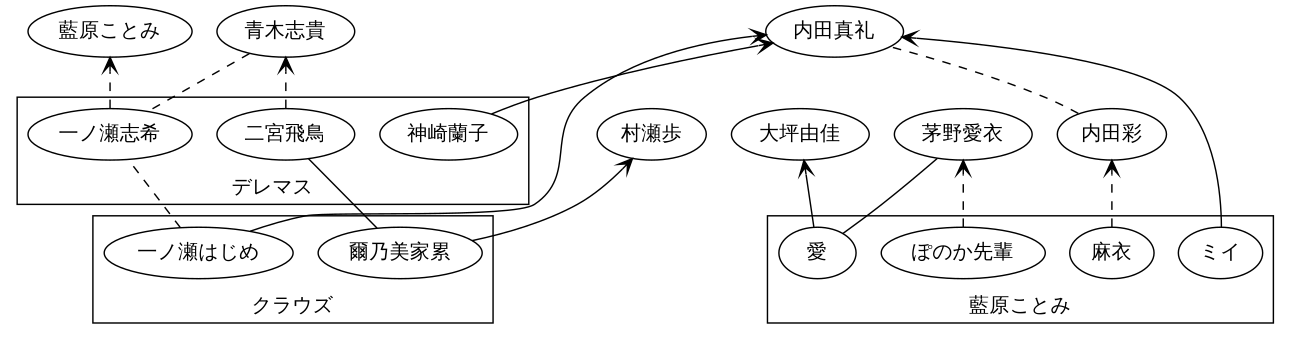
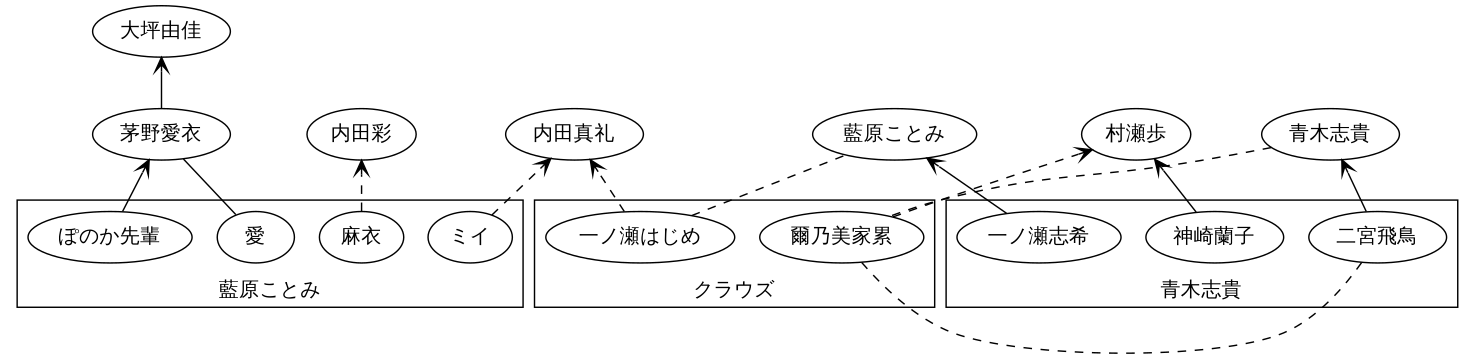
  digraph {
    fontname="Liberation Serif"
    rankdir=BT
    node [fontname="Liberation Serif"]
    edge [arrowhead=vee fontname="Liberation Serif"]
    "一ノ瀬志希"
    "二宮飛鳥"
    "神崎蘭子"
    "一ノ瀬はじめ"
    "爾乃美家累"
    "愛"
    "麻衣"
    "ミイ"
    "ぽのか先輩"
    "藍原ことみ"
    "青木志貴"
    "内田真礼"
    "村瀬歩"
    "大坪由佳"
    "茅野愛衣"
    "内田彩"
    subgraph cluster_1 {
-     label="デレマス"
+     label="青木志貴"
      "一ノ瀬志希"
      "二宮飛鳥"
      "神崎蘭子"
    }
    subgraph cluster_2 {
      label="クラウズ"
      "一ノ瀬はじめ"
      "爾乃美家累"
    }
    subgraph cluster_3 {
      label="藍原ことみ"
      "愛"
      "麻衣"
      "ミイ"
      "ぽのか先輩"
    }
-   "一ノ瀬志希" -> "藍原ことみ" [style=dashed]
-   "二宮飛鳥" -> "青木志貴" [style=dashed]
-   "神崎蘭子" -> "内田真礼"
-   "一ノ瀬はじめ" -> "一ノ瀬志希" [arrowhead=none style=dashed]
-   "一ノ瀬はじめ" -> "内田真礼"
-   "爾乃美家累" -> "二宮飛鳥" [arrowhead=none style=solid]
-   "爾乃美家累" -> "村瀬歩"
-   "愛" -> "大坪由佳"
+   "一ノ瀬志希" -> "藍原ことみ"
+   "二宮飛鳥" -> "青木志貴"
+   "神崎蘭子" -> "村瀬歩"
+   "一ノ瀬はじめ" -> "藍原ことみ" [arrowhead=none style=dashed]
+   "一ノ瀬はじめ" -> "内田真礼" [style=dashed]
+   "爾乃美家累" -> "二宮飛鳥" [arrowhead=none style=dashed]
+   "爾乃美家累" -> "村瀬歩" [style=dashed]
+   "茅野愛衣" -> "大坪由佳"
    "愛" -> "茅野愛衣" [arrowhead=none style=solid]
    "麻衣" -> "内田彩" [style=dashed]
-   "ミイ" -> "内田真礼"
-   "ぽのか先輩" -> "茅野愛衣" [style=dashed]
-   "青木志貴" -> "一ノ瀬志希" [arrowhead=none style=dashed]
-   "内田彩" -> "内田真礼" [arrowhead=none style=dashed]
+   "ミイ" -> "内田真礼" [style=dashed]
+   "ぽのか先輩" -> "茅野愛衣"
+   "青木志貴" -> "爾乃美家累" [arrowhead=none style=dashed]
  }
